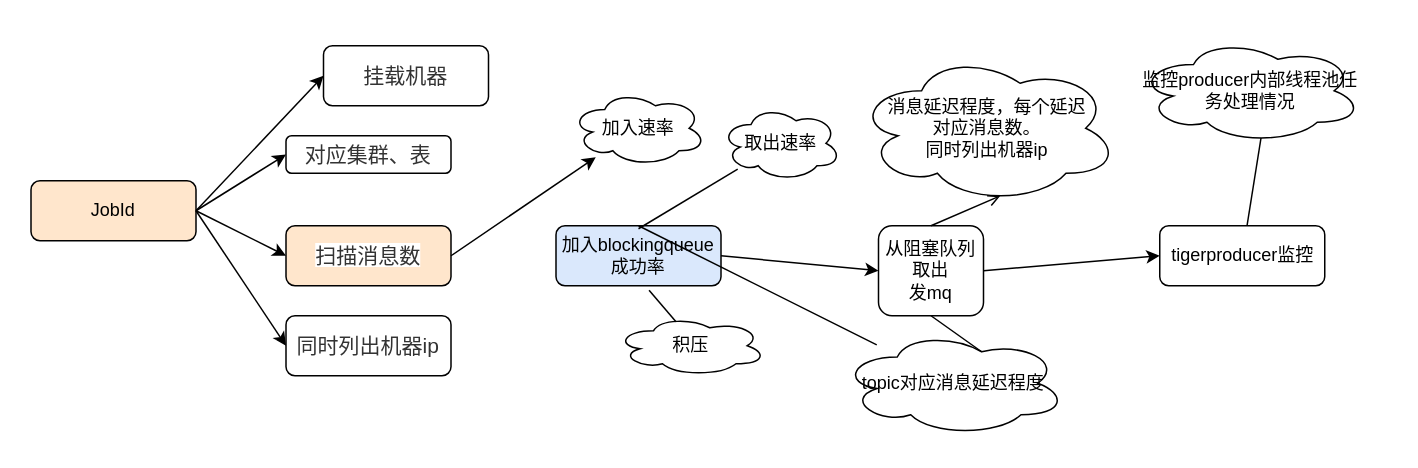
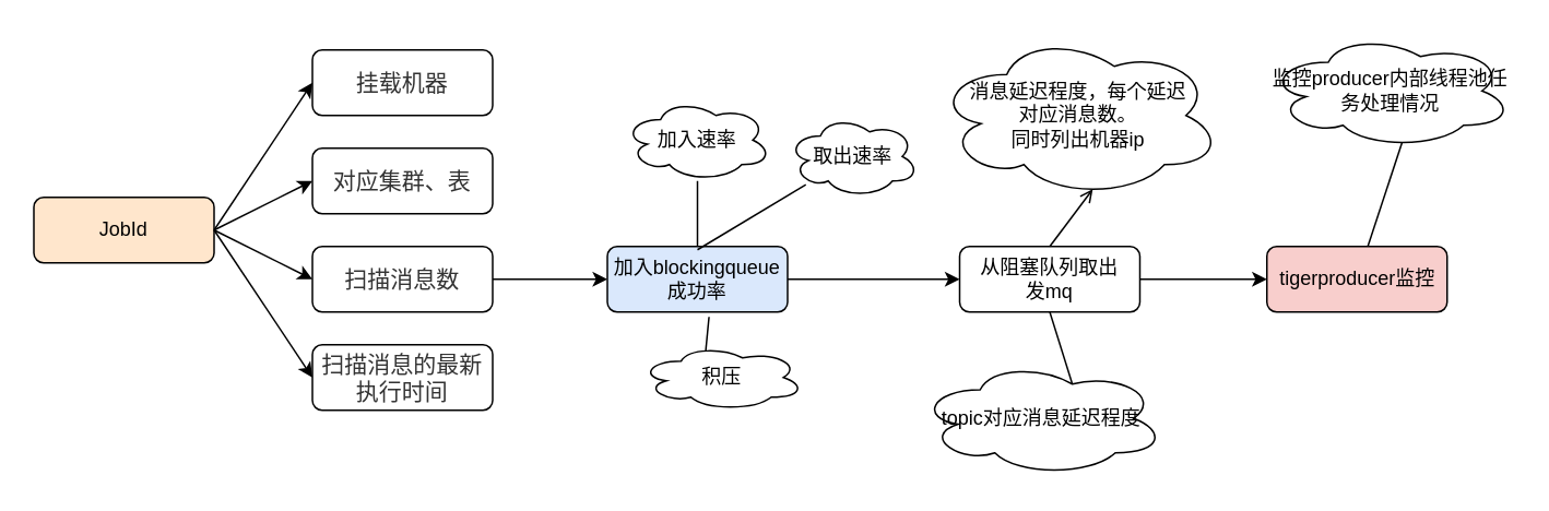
  <mxCell id="0" />
  <mxCell id="1" parent="0" />
  <mxCell id="2" value="JobId" style="rounded=1;whiteSpace=wrap;html=1;fillColor=#ffe6cc;" vertex="1" parent="1"><mxGeometry x="20" y="120" width="110" height="40" as="geometry" /></mxCell>
- <mxCell id="3" value="&lt;span style=&quot;color: rgb(51 , 51 , 51) ; font-family: , &amp;#34;stheiti&amp;#34; , &amp;#34;hei&amp;#34; , &amp;#34;heiti sc&amp;#34; , &amp;#34;microsoft yahei&amp;#34; , &amp;#34;arial&amp;#34; , sans-serif ; font-size: 14px ; background-color: rgb(255 , 255 , 255)&quot;&gt;挂载机器&lt;/span&gt;" style="rounded=1;whiteSpace=wrap;html=1;" vertex="1" parent="1"><mxGeometry x="215" y="30" width="110" height="40" as="geometry" /></mxCell>
- <mxCell id="4" value="&lt;span style=&quot;color: rgb(51 , 51 , 51) ; font-family: , &amp;#34;stheiti&amp;#34; , &amp;#34;hei&amp;#34; , &amp;#34;heiti sc&amp;#34; , &amp;#34;microsoft yahei&amp;#34; , &amp;#34;arial&amp;#34; , sans-serif ; font-size: 14px ; background-color: rgb(255 , 255 , 255)&quot;&gt;对应集群、表&lt;/span&gt;" style="rounded=1;whiteSpace=wrap;html=1;" vertex="1" parent="1"><mxGeometry x="190" y="90" width="110" height="25" as="geometry" /></mxCell>
- <mxCell id="5" value="&lt;span style=&quot;color: rgb(51 , 51 , 51) ; font-family: , &amp;#34;stheiti&amp;#34; , &amp;#34;hei&amp;#34; , &amp;#34;heiti sc&amp;#34; , &amp;#34;microsoft yahei&amp;#34; , &amp;#34;arial&amp;#34; , sans-serif ; font-size: 14px ; background-color: rgb(255 , 255 , 255)&quot;&gt;扫描消息数&lt;/span&gt;" style="rounded=1;whiteSpace=wrap;html=1;fillColor=#ffe6cc;" vertex="1" parent="1"><mxGeometry x="190" y="150" width="110" height="40" as="geometry" /></mxCell>
- <mxCell id="6" value="&lt;span style=&quot;color: rgb(51 , 51 , 51) ; font-family: , &amp;#34;stheiti&amp;#34; , &amp;#34;hei&amp;#34; , &amp;#34;heiti sc&amp;#34; , &amp;#34;microsoft yahei&amp;#34; , &amp;#34;arial&amp;#34; , sans-serif ; font-size: 14px ; background-color: rgb(255 , 255 , 255)&quot;&gt;同时列出机器ip&lt;/span&gt;" style="rounded=1;whiteSpace=wrap;html=1;" vertex="1" parent="1"><mxGeometry x="190" y="210" width="110" height="40" as="geometry" /></mxCell>
+ <mxCell id="3" value="&lt;span style=&quot;color: rgb(51 , 51 , 51) ; font-family: , &amp;#34;stheiti&amp;#34; , &amp;#34;hei&amp;#34; , &amp;#34;heiti sc&amp;#34; , &amp;#34;microsoft yahei&amp;#34; , &amp;#34;arial&amp;#34; , sans-serif ; font-size: 14px ; background-color: rgb(255 , 255 , 255)&quot;&gt;挂载机器&lt;/span&gt;" style="rounded=1;whiteSpace=wrap;html=1;" vertex="1" parent="1"><mxGeometry x="190" y="30" width="110" height="40" as="geometry" /></mxCell>
+ <mxCell id="4" value="&lt;span style=&quot;color: rgb(51 , 51 , 51) ; font-family: , &amp;#34;stheiti&amp;#34; , &amp;#34;hei&amp;#34; , &amp;#34;heiti sc&amp;#34; , &amp;#34;microsoft yahei&amp;#34; , &amp;#34;arial&amp;#34; , sans-serif ; font-size: 14px ; background-color: rgb(255 , 255 , 255)&quot;&gt;对应集群、表&lt;/span&gt;" style="rounded=1;whiteSpace=wrap;html=1;" vertex="1" parent="1"><mxGeometry x="190" y="90" width="110" height="40" as="geometry" /></mxCell>
+ <mxCell id="5" value="&lt;span style=&quot;color: rgb(51 , 51 , 51) ; font-family: , &amp;#34;stheiti&amp;#34; , &amp;#34;hei&amp;#34; , &amp;#34;heiti sc&amp;#34; , &amp;#34;microsoft yahei&amp;#34; , &amp;#34;arial&amp;#34; , sans-serif ; font-size: 14px ; background-color: rgb(255 , 255 , 255)&quot;&gt;扫描消息数&lt;/span&gt;" style="rounded=1;whiteSpace=wrap;html=1;" vertex="1" parent="1"><mxGeometry x="190" y="150" width="110" height="40" as="geometry" /></mxCell>
+ <mxCell id="6" value="&lt;span style=&quot;color: rgb(51 , 51 , 51) ; font-family: , &amp;#34;stheiti&amp;#34; , &amp;#34;hei&amp;#34; , &amp;#34;heiti sc&amp;#34; , &amp;#34;microsoft yahei&amp;#34; , &amp;#34;arial&amp;#34; , sans-serif ; font-size: 14px ; background-color: rgb(255 , 255 , 255)&quot;&gt;扫描消息的最新执行时间&lt;/span&gt;" style="rounded=1;whiteSpace=wrap;html=1;" vertex="1" parent="1"><mxGeometry x="190" y="210" width="110" height="40" as="geometry" /></mxCell>
  <mxCell id="7" value="加入blockingqueue成功率" style="rounded=1;whiteSpace=wrap;html=1;fillColor=#dae8fc;" vertex="1" parent="1"><mxGeometry x="370" y="150" width="110" height="40" as="geometry" /></mxCell>
  <mxCell id="8" value="加入速率" style="ellipse;shape=cloud;whiteSpace=wrap;html=1;" vertex="1" parent="1"><mxGeometry x="380" y="60" width="90" height="50" as="geometry" /></mxCell>
  <mxCell id="9" value="取出速率" style="ellipse;shape=cloud;whiteSpace=wrap;html=1;" vertex="1" parent="1"><mxGeometry x="480" y="70" width="80" height="50" as="geometry" /></mxCell>
- <mxCell id="10" value="积压" style="ellipse;shape=cloud;whiteSpace=wrap;html=1;" vertex="1" parent="1"><mxGeometry x="410" y="210" width="100" height="40" as="geometry" /></mxCell>
- <mxCell id="11" value="从阻塞队列取出&lt;br&gt;发mq" style="rounded=1;whiteSpace=wrap;html=1;" vertex="1" parent="1"><mxGeometry x="585" y="150" width="70" height="60" as="geometry" /></mxCell>
- <mxCell id="12" value="" style="endArrow=none;html=1;exitX=0.5;exitY=0;exitDx=0;exitDy=0;" edge="1" parent="1" source="7" target="16"><mxGeometry width="50" height="50" relative="1" as="geometry"><mxPoint x="410" y="350" as="sourcePoint" /><mxPoint x="460" y="300" as="targetPoint" /></mxGeometry></mxCell>
+ <mxCell id="10" value="积压" style="ellipse;shape=cloud;whiteSpace=wrap;html=1;" vertex="1" parent="1"><mxGeometry x="390" y="210" width="100" height="40" as="geometry" /></mxCell>
+ <mxCell id="11" value="从阻塞队列取出&lt;br&gt;发mq" style="rounded=1;whiteSpace=wrap;html=1;" vertex="1" parent="1"><mxGeometry x="585" y="150" width="110" height="40" as="geometry" /></mxCell>
+ <mxCell id="12" value="" style="endArrow=none;html=1;exitX=0.5;exitY=0;exitDx=0;exitDy=0;" edge="1" parent="1" source="7" target="8"><mxGeometry width="50" height="50" relative="1" as="geometry"><mxPoint x="410" y="350" as="sourcePoint" /><mxPoint x="460" y="300" as="targetPoint" /></mxGeometry></mxCell>
  <mxCell id="13" value="" style="endArrow=none;html=1;" edge="1" parent="1" target="9"><mxGeometry width="50" height="50" relative="1" as="geometry"><mxPoint x="425" y="152" as="sourcePoint" /><mxPoint x="427.442" y="119.691" as="targetPoint" /></mxGeometry></mxCell>
  <mxCell id="14" value="" style="endArrow=none;html=1;exitX=0.4;exitY=0.1;exitDx=0;exitDy=0;exitPerimeter=0;entryX=0.564;entryY=1.075;entryDx=0;entryDy=0;entryPerimeter=0;" edge="1" parent="1" source="10" target="7"><mxGeometry width="50" height="50" relative="1" as="geometry"><mxPoint x="445" y="170" as="sourcePoint" /><mxPoint x="437.442" y="129.691" as="targetPoint" /></mxGeometry></mxCell>
- <mxCell id="15" value="消息延迟程度，每个延迟&lt;br&gt;对应消息数。&lt;br&gt;同时列出机器ip" style="ellipse;shape=cloud;whiteSpace=wrap;html=1;" vertex="1" parent="1"><mxGeometry x="570" y="35" width="175" height="100" as="geometry" /></mxCell>
+ <mxCell id="15" value="消息延迟程度，每个延迟&lt;br&gt;对应消息数。&lt;br&gt;同时列出机器ip" style="ellipse;shape=cloud;whiteSpace=wrap;html=1;" vertex="1" parent="1"><mxGeometry x="570" y="20" width="175" height="100" as="geometry" /></mxCell>
  <mxCell id="16" value="topic对应消息延迟程度" style="ellipse;shape=cloud;whiteSpace=wrap;html=1;" vertex="1" parent="1"><mxGeometry x="560" y="220" width="150" height="70" as="geometry" /></mxCell>
  <mxCell id="17" value="" style="endArrow=open;html=1;entryX=0.55;entryY=0.95;entryDx=0;entryDy=0;entryPerimeter=0;exitX=0.5;exitY=0;exitDx=0;exitDy=0;" edge="1" parent="1" source="11" target="15"><mxGeometry width="50" height="50" relative="1" as="geometry"><mxPoint x="415" y="152" as="sourcePoint" /><mxPoint x="483.471" y="103.71" as="targetPoint" /></mxGeometry></mxCell>
  <mxCell id="18" value="" style="endArrow=none;html=1;entryX=0.5;entryY=1;entryDx=0;entryDy=0;exitX=0.625;exitY=0.2;exitDx=0;exitDy=0;exitPerimeter=0;" edge="1" parent="1" source="16" target="11"><mxGeometry width="50" height="50" relative="1" as="geometry"><mxPoint x="650" y="160" as="sourcePoint" /><mxPoint x="676.25" y="125" as="targetPoint" /></mxGeometry></mxCell>
- <mxCell id="19" value="tigerproducer监控" style="rounded=1;whiteSpace=wrap;html=1;" vertex="1" parent="1"><mxGeometry x="772.5" y="150" width="110" height="40" as="geometry" /></mxCell>
- <mxCell id="20" value="监控producer内部线程池任务处理情况" style="ellipse;shape=cloud;whiteSpace=wrap;html=1;" vertex="1" parent="1"><mxGeometry x="757.5" y="25" width="150" height="70" as="geometry" /></mxCell>
+ <mxCell id="19" value="tigerproducer监控" style="rounded=1;whiteSpace=wrap;html=1;fillColor=#f8cecc;" vertex="1" parent="1"><mxGeometry x="772.5" y="150" width="110" height="40" as="geometry" /></mxCell>
+ <mxCell id="20" value="监控producer内部线程池任务处理情况" style="ellipse;shape=cloud;whiteSpace=wrap;html=1;" vertex="1" parent="1"><mxGeometry x="772.5" y="20" width="150" height="70" as="geometry" /></mxCell>
  <mxCell id="21" value="" style="endArrow=classic;html=1;exitX=1;exitY=0.5;exitDx=0;exitDy=0;entryX=0;entryY=0.5;entryDx=0;entryDy=0;" edge="1" parent="1" source="2" target="3"><mxGeometry width="50" height="50" relative="1" as="geometry"><mxPoint x="120" y="240" as="sourcePoint" /><mxPoint x="170" y="190" as="targetPoint" /></mxGeometry></mxCell>
  <mxCell id="22" value="" style="endArrow=classic;html=1;entryX=0;entryY=0.5;entryDx=0;entryDy=0;" edge="1" parent="1" target="4"><mxGeometry width="50" height="50" relative="1" as="geometry"><mxPoint x="130" y="140" as="sourcePoint" /><mxPoint x="200" y="60" as="targetPoint" /></mxGeometry></mxCell>
  <mxCell id="23" value="" style="endArrow=classic;html=1;entryX=0;entryY=0.5;entryDx=0;entryDy=0;" edge="1" parent="1" target="5"><mxGeometry width="50" height="50" relative="1" as="geometry"><mxPoint x="130" y="140" as="sourcePoint" /><mxPoint x="200" y="120" as="targetPoint" /></mxGeometry></mxCell>
  <mxCell id="24" value="" style="endArrow=classic;html=1;entryX=0;entryY=0.5;entryDx=0;entryDy=0;" edge="1" parent="1" target="6"><mxGeometry width="50" height="50" relative="1" as="geometry"><mxPoint x="130" y="140" as="sourcePoint" /><mxPoint x="200" y="180" as="targetPoint" /></mxGeometry></mxCell>
  <mxCell id="25" value="" style="endArrow=none;html=1;entryX=0.55;entryY=0.95;entryDx=0;entryDy=0;entryPerimeter=0;" edge="1" parent="1" source="19" target="20"><mxGeometry width="50" height="50" relative="1" as="geometry"><mxPoint x="643" y="145" as="sourcePoint" /><mxPoint x="669.25" y="110" as="targetPoint" /></mxGeometry></mxCell>
- <mxCell id="26" value="" style="endArrow=classic;html=1;exitX=1;exitY=0.5;exitDx=0;exitDy=0;" edge="1" parent="1" source="5" target="8"><mxGeometry width="50" height="50" relative="1" as="geometry"><mxPoint x="140" y="150" as="sourcePoint" /><mxPoint x="200" y="180" as="targetPoint" /></mxGeometry></mxCell>
+ <mxCell id="26" value="" style="endArrow=classic;html=1;entryX=0;entryY=0.5;entryDx=0;entryDy=0;exitX=1;exitY=0.5;exitDx=0;exitDy=0;" edge="1" parent="1" source="5" target="7"><mxGeometry width="50" height="50" relative="1" as="geometry"><mxPoint x="140" y="150" as="sourcePoint" /><mxPoint x="200" y="180" as="targetPoint" /></mxGeometry></mxCell>
  <mxCell id="27" value="" style="endArrow=classic;html=1;entryX=0;entryY=0.5;entryDx=0;entryDy=0;exitX=1;exitY=0.5;exitDx=0;exitDy=0;" edge="1" parent="1" source="7" target="11"><mxGeometry width="50" height="50" relative="1" as="geometry"><mxPoint x="310" y="180" as="sourcePoint" /><mxPoint x="380" y="180" as="targetPoint" /></mxGeometry></mxCell>
  <mxCell id="28" value="" style="endArrow=classic;html=1;entryX=0;entryY=0.5;entryDx=0;entryDy=0;exitX=1;exitY=0.5;exitDx=0;exitDy=0;" edge="1" parent="1" source="11" target="19"><mxGeometry width="50" height="50" relative="1" as="geometry"><mxPoint x="482.5" y="185" as="sourcePoint" /><mxPoint x="595" y="180" as="targetPoint" /></mxGeometry></mxCell>
